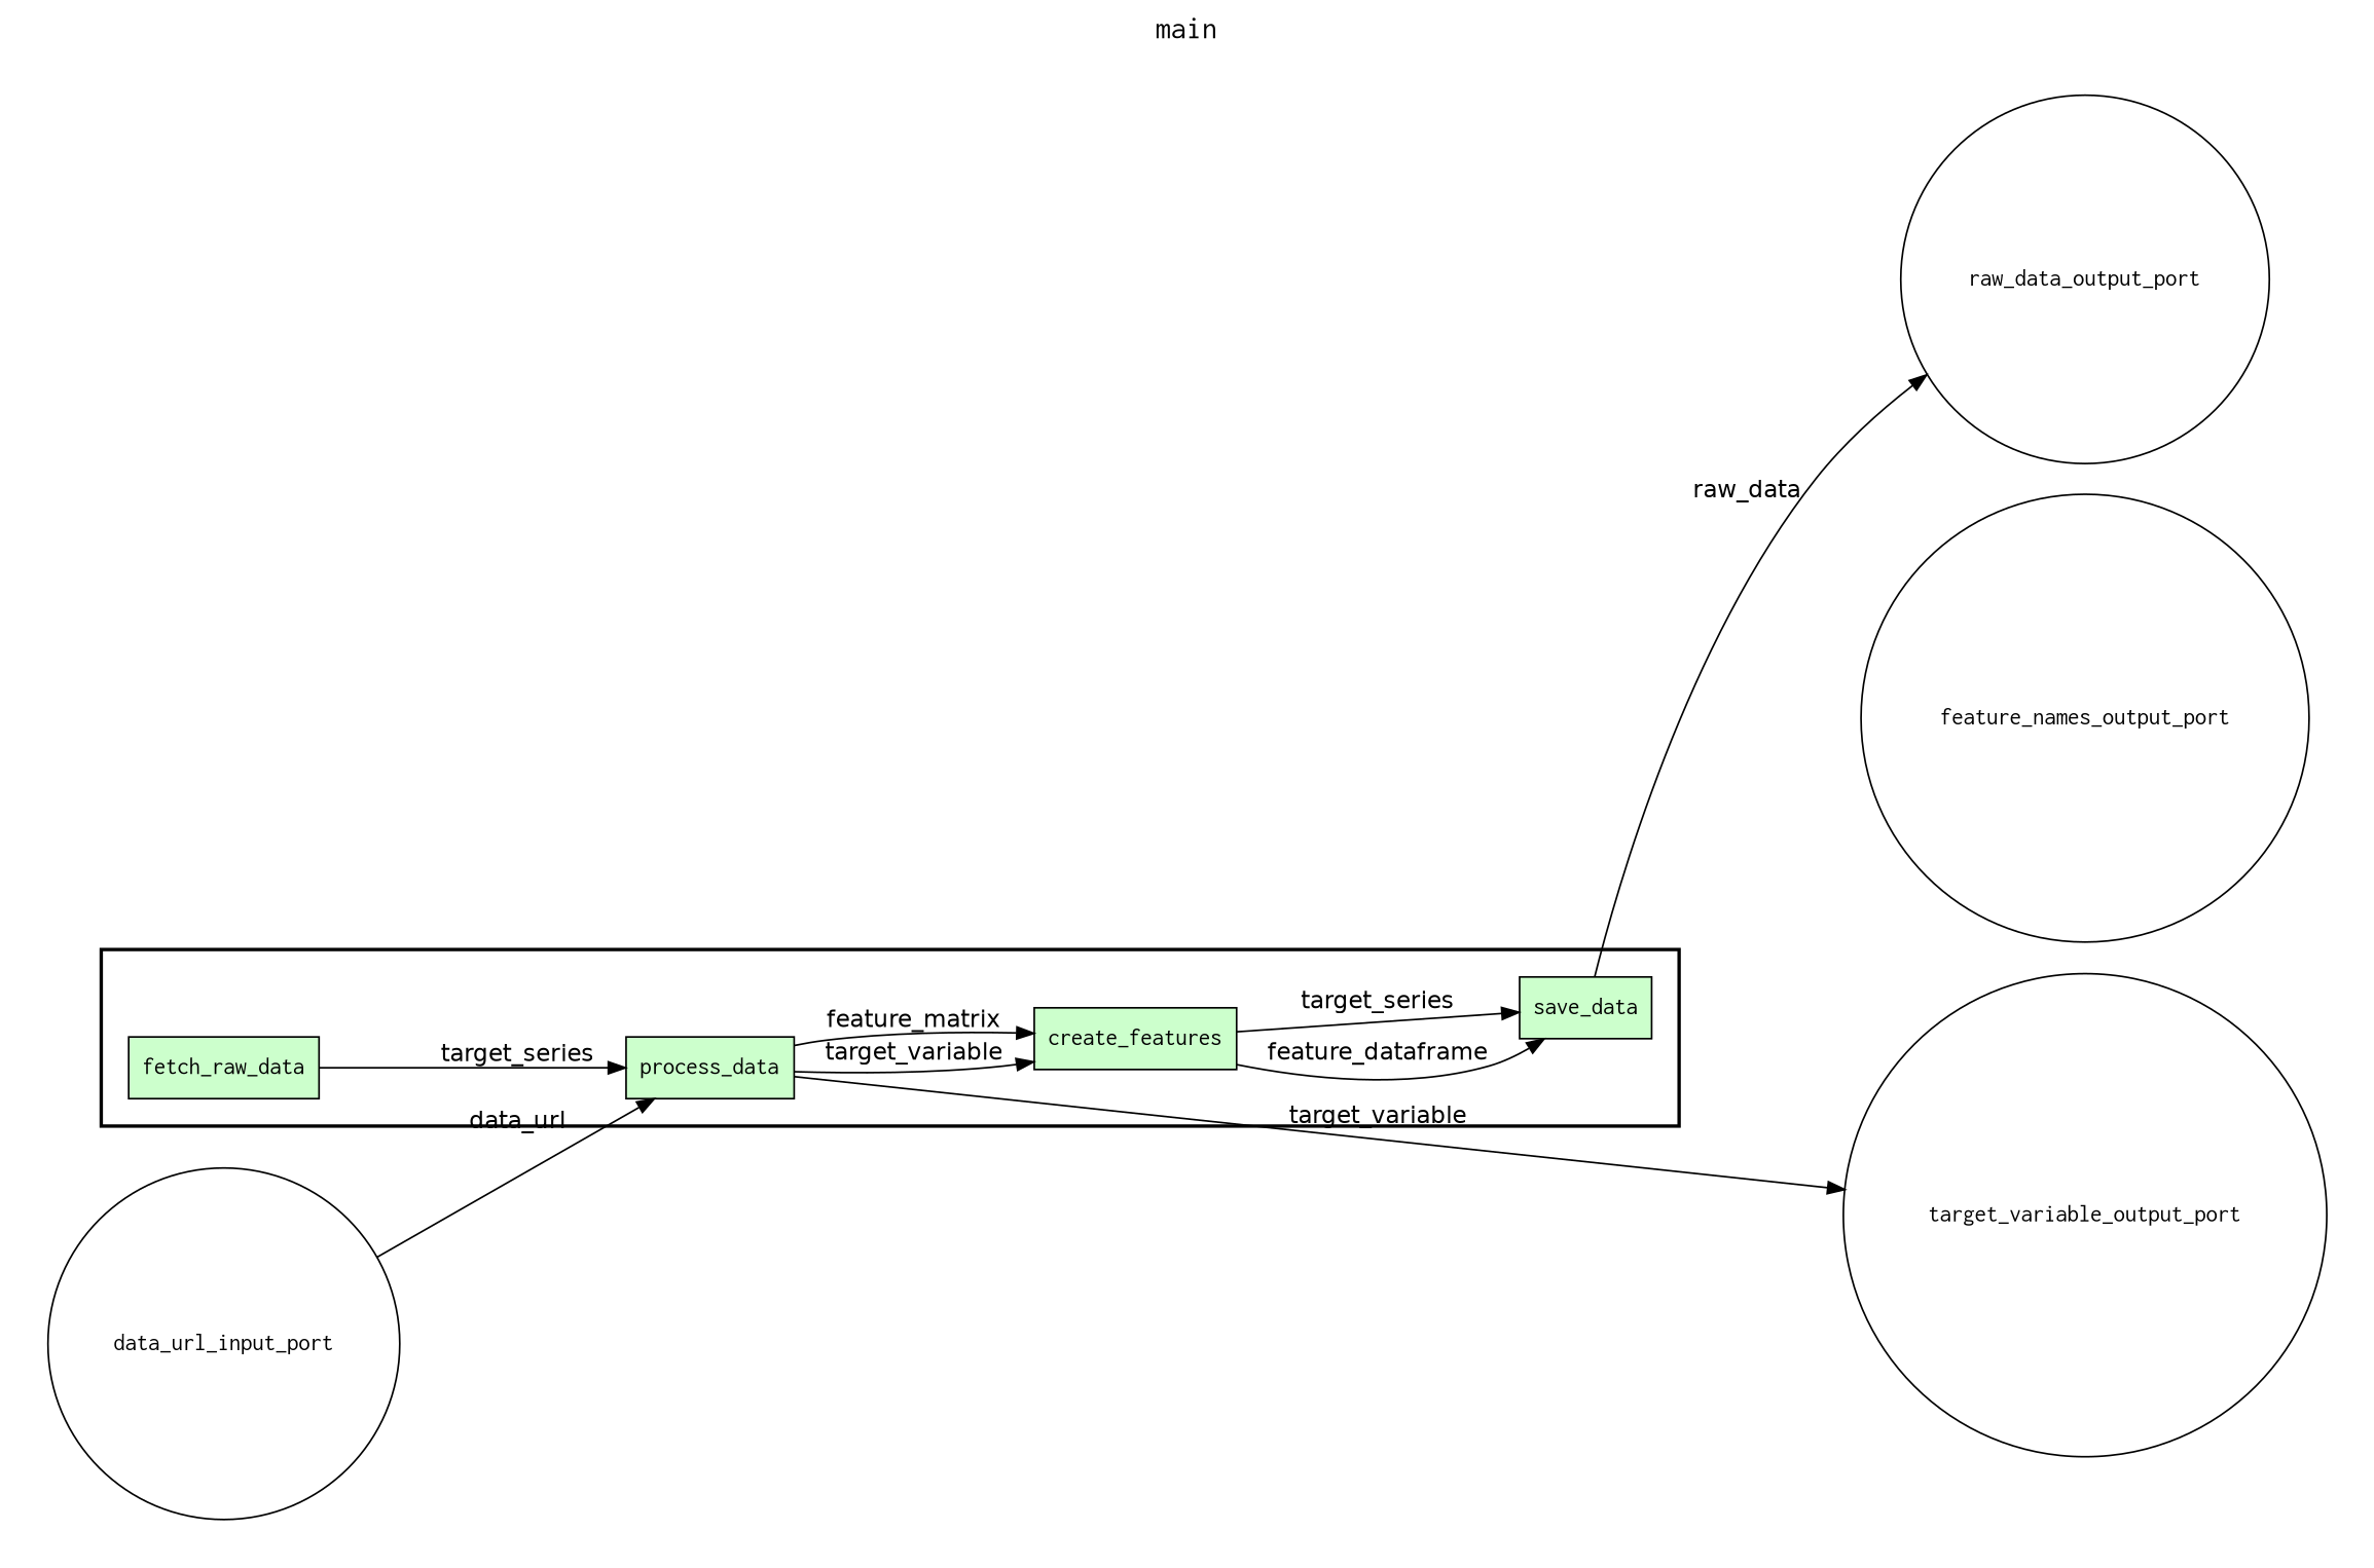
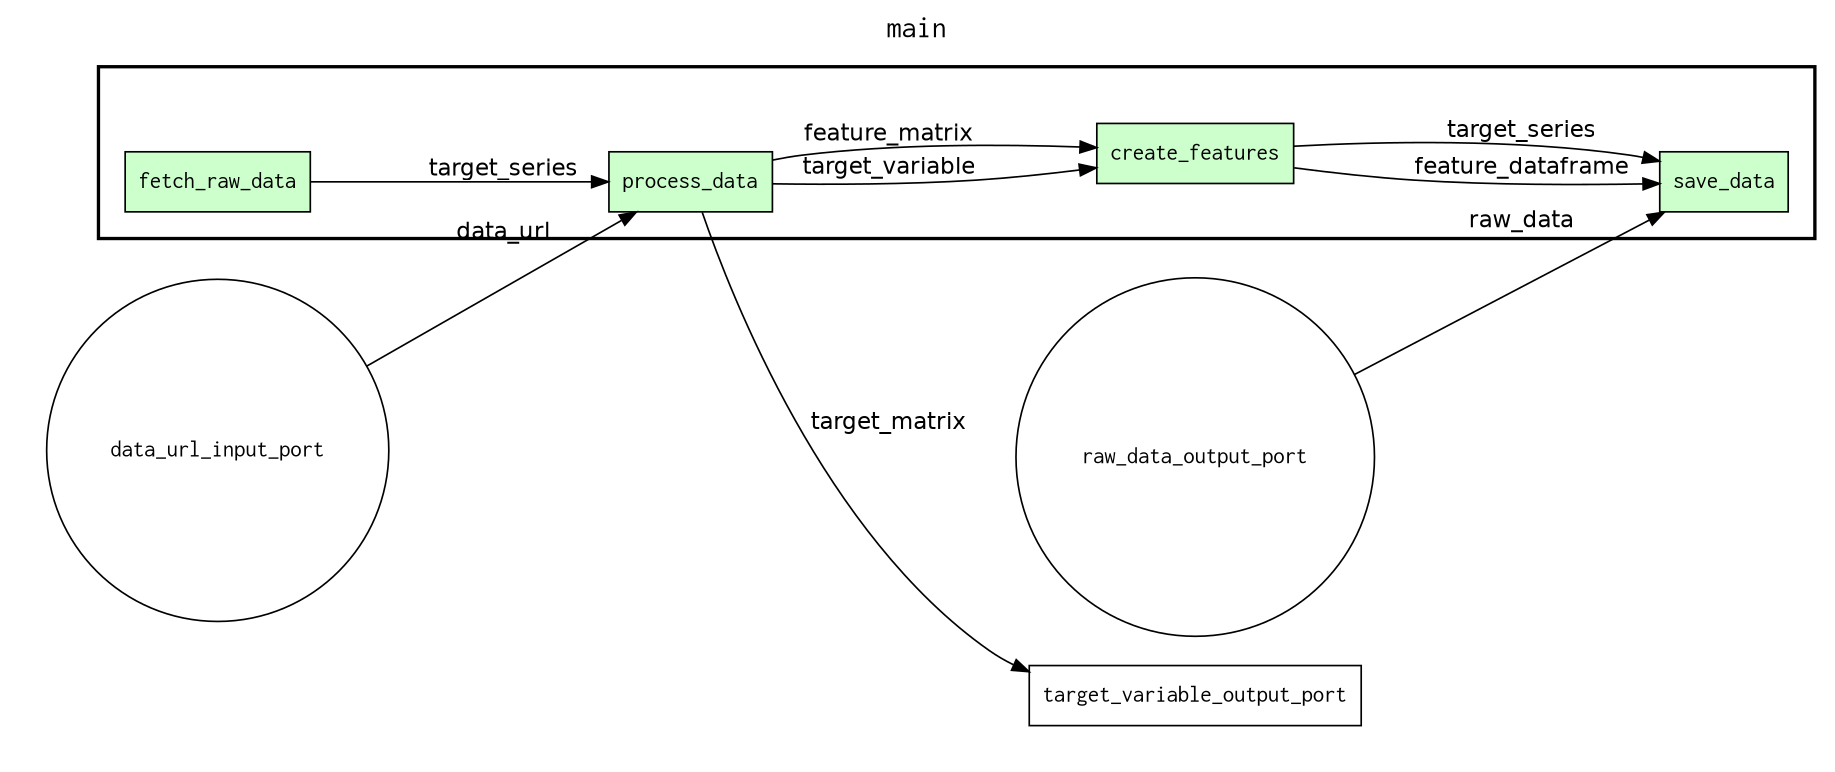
  digraph {
    fontname=Courier
    fontsize=18
    label=main
    labelloc=t
    rankdir=LR
    node [fillcolor="#CCFFCC" fontname=Courier peripheries=1 shape=box style=filled]
    edge [fontname=Helvetica]
    fetch_raw_data
    process_data
    create_features
    save_data
    data_url_input_port [fillcolor="#FFFFFF" shape=circle width=0.2]
    raw_data_output_port [fillcolor="#FFFFFF" shape=circle width=0.2]
-   feature_names_output_port [fillcolor="#FFFFFF" shape=circle width=0.2]
-   target_variable_output_port [fillcolor="#FFFFFF" shape=circle width=0.2]
+   target_variable_output_port [fillcolor="#FFFFFF" width=0.2]
    subgraph cluster_1 {
      color=black
      label=""
      penwidth=2
      subgraph cluster_2 {
        color=white
        label=""
        penwidth=2
        fetch_raw_data
        process_data
        create_features
        save_data
      }
    }
    subgraph cluster_3 {
      color=white
      label=""
      subgraph cluster_4 {
        color=white
        label=""
        data_url_input_port
      }
    }
    subgraph cluster_5 {
      color=white
      label=""
      subgraph cluster_6 {
        color=white
        label=""
        raw_data_output_port
-       feature_names_output_port
        target_variable_output_port
      }
    }
    fetch_raw_data -> process_data [label=target_series]
    process_data -> create_features [label=target_variable]
    process_data -> create_features [label=feature_matrix]
-   process_data -> target_variable_output_port [label=target_variable]
+   process_data -> target_variable_output_port [label=target_matrix]
    create_features -> save_data [label=feature_dataframe]
    create_features -> save_data [label=target_series]
-   save_data -> raw_data_output_port [label=raw_data]
+   raw_data_output_port -> save_data [label=raw_data]
    data_url_input_port -> process_data [label=data_url]
  }
